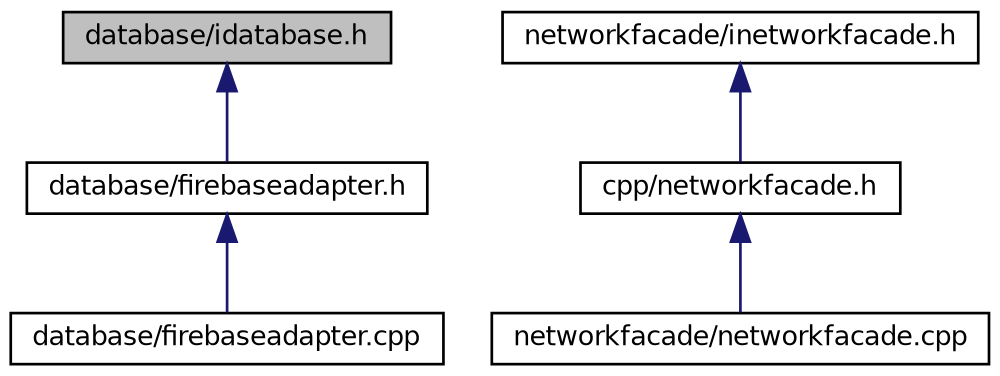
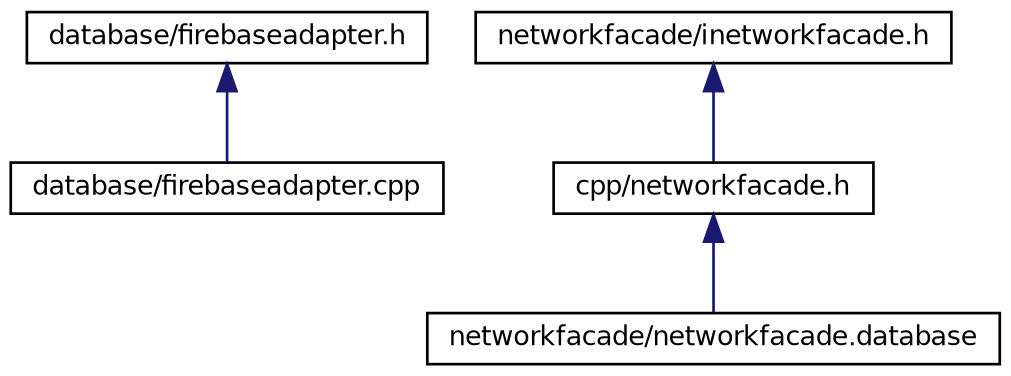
  digraph {
    node [color=black fillcolor=white fontname=Helvetica fontsize=10 shape=record style=filled]
    edge [color=midnightblue dir=back fontname=Helvetica fontsize=10 labelfontname=Helvetica labelfontsize=10 style=solid]
-   n1 [fillcolor=grey75 fontcolor=black height=0.2 label="database/idatabase.h" width=0.4]
    n2 [height=0.2 label="database/firebaseadapter.h" width=0.4]
    n3 [height=0.2 label="database/firebaseadapter.cpp" width=0.4]
    n4 [height=0.2 label="networkfacade/inetworkfacade.h" width=0.4]
    n5 [height=0.2 label="cpp/networkfacade.h" width=0.4]
-   n6 [height=0.2 label="networkfacade/networkfacade.cpp" width=0.4]
-   n1 -> n2
+   n6 [height=0.2 label="networkfacade/networkfacade.database" width=0.4]
    n2 -> n3
    n4 -> n5
    n5 -> n6
  }
